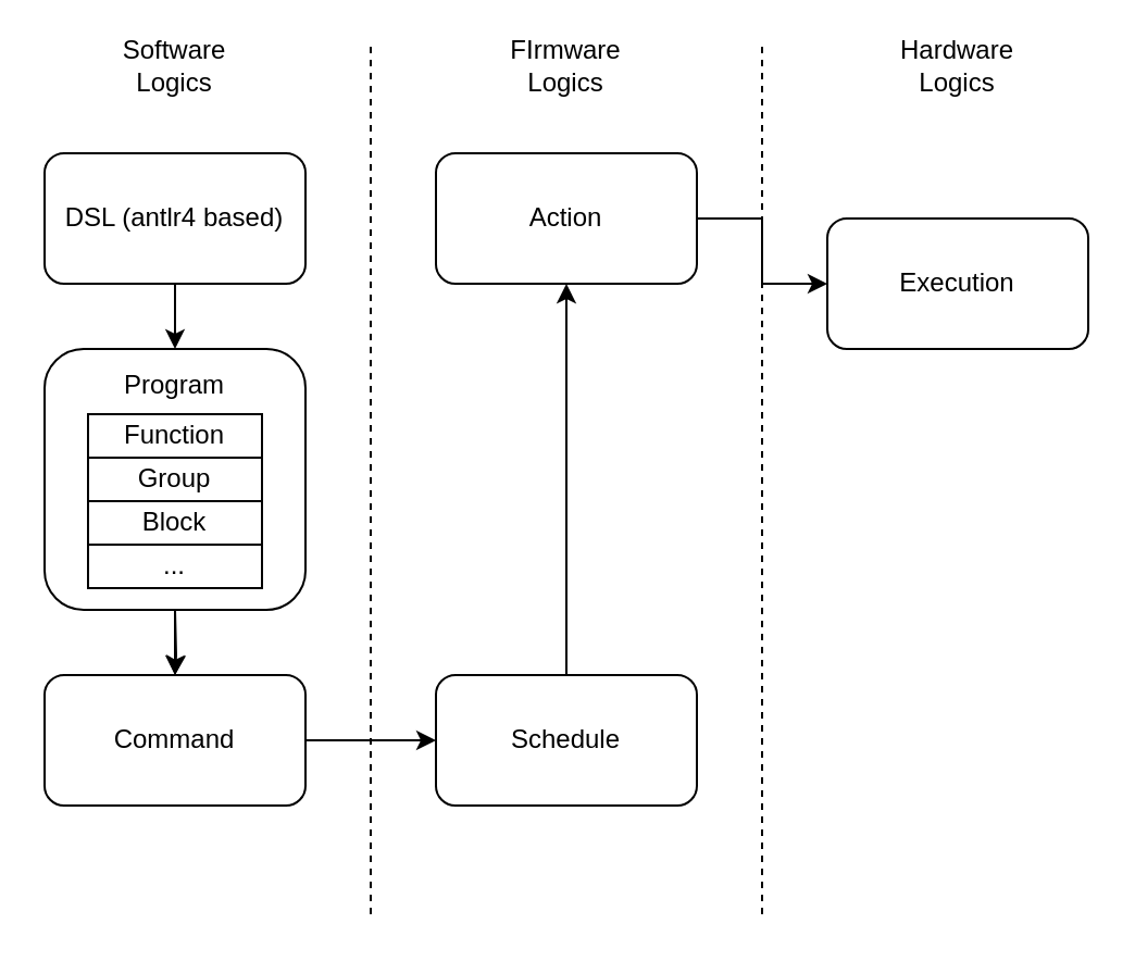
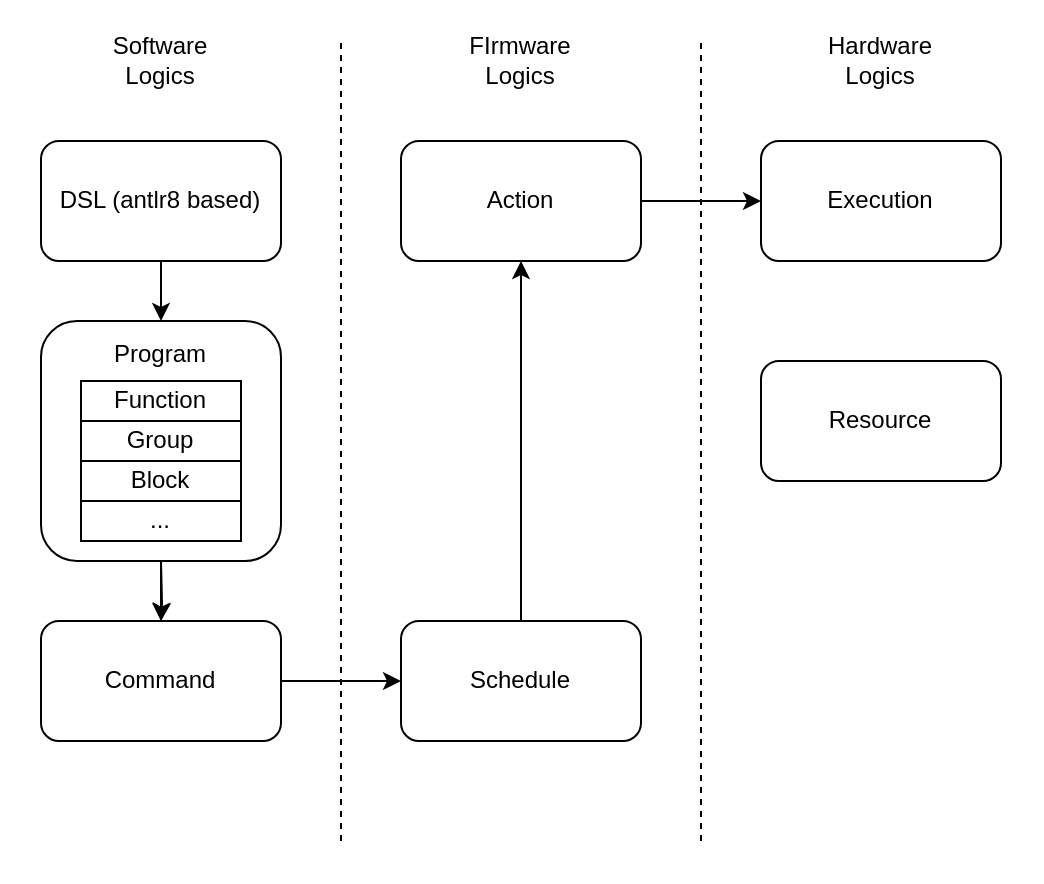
  <mxCell id="0" />
  <mxCell id="1" parent="0" />
  <mxCell id="2" style="edgeStyle=orthogonalEdgeStyle;rounded=0;orthogonalLoop=1;jettySize=auto;html=1;exitX=0.5;exitY=1;exitDx=0;exitDy=0;entryX=0.5;entryY=0;entryDx=0;entryDy=0;" edge="1" parent="1" source="3" target="5"><mxGeometry relative="1" as="geometry" /></mxCell>
- <mxCell id="3" value="DSL (antlr4 based)" style="rounded=1;whiteSpace=wrap;html=1;" vertex="1" parent="1"><mxGeometry x="20" y="70" width="120" height="60" as="geometry" /></mxCell>
+ <mxCell id="3" value="DSL (antlr8 based)" style="rounded=1;whiteSpace=wrap;html=1;" vertex="1" parent="1"><mxGeometry x="20" y="70" width="120" height="60" as="geometry" /></mxCell>
  <mxCell id="4" style="edgeStyle=orthogonalEdgeStyle;rounded=0;orthogonalLoop=1;jettySize=auto;html=1;entryX=0.5;entryY=0;entryDx=0;entryDy=0;" edge="1" parent="1" source="5" target="8"><mxGeometry relative="1" as="geometry" /></mxCell>
  <mxCell id="5" value="Program&lt;br&gt;&lt;br&gt;&lt;br&gt;&lt;br&gt;&lt;br&gt;&lt;br&gt;&lt;br&gt;" style="rounded=1;whiteSpace=wrap;html=1;" vertex="1" parent="1"><mxGeometry x="20" y="160" width="120" height="120" as="geometry" /></mxCell>
  <mxCell id="6" value="Function" style="rounded=0;whiteSpace=wrap;html=1;" vertex="1" parent="1"><mxGeometry x="40" y="190" width="80" height="20" as="geometry" /></mxCell>
  <mxCell id="7" style="edgeStyle=orthogonalEdgeStyle;rounded=0;orthogonalLoop=1;jettySize=auto;html=1;entryX=0;entryY=0.5;entryDx=0;entryDy=0;" edge="1" parent="1" source="8" target="10"><mxGeometry relative="1" as="geometry" /></mxCell>
  <mxCell id="8" value="Command" style="rounded=1;whiteSpace=wrap;html=1;" vertex="1" parent="1"><mxGeometry x="20" y="310" width="120" height="60" as="geometry" /></mxCell>
  <mxCell id="9" style="edgeStyle=orthogonalEdgeStyle;rounded=0;orthogonalLoop=1;jettySize=auto;html=1;exitX=0.5;exitY=0;exitDx=0;exitDy=0;entryX=0.5;entryY=1;entryDx=0;entryDy=0;" edge="1" parent="1" source="10" target="20"><mxGeometry relative="1" as="geometry" /></mxCell>
  <mxCell id="10" value="Schedule" style="rounded=1;whiteSpace=wrap;html=1;" vertex="1" parent="1"><mxGeometry x="200" y="310" width="120" height="60" as="geometry" /></mxCell>
  <mxCell id="11" value="" style="endArrow=none;dashed=1;html=1;" edge="1" parent="1"><mxGeometry width="50" height="50" relative="1" as="geometry"><mxPoint x="170" y="420" as="sourcePoint" /><mxPoint x="170" y="20" as="targetPoint" /></mxGeometry></mxCell>
  <mxCell id="12" value="Software Logics" style="text;html=1;strokeColor=none;fillColor=none;align=center;verticalAlign=middle;whiteSpace=wrap;rounded=0;" vertex="1" parent="1"><mxGeometry x="60" y="20" width="40" height="20" as="geometry" /></mxCell>
  <mxCell id="13" value="FIrmware Logics" style="text;html=1;strokeColor=none;fillColor=none;align=center;verticalAlign=middle;whiteSpace=wrap;rounded=0;" vertex="1" parent="1"><mxGeometry x="240" y="20" width="40" height="20" as="geometry" /></mxCell>
  <mxCell id="14" value="" style="endArrow=none;dashed=1;html=1;" edge="1" parent="1"><mxGeometry width="50" height="50" relative="1" as="geometry"><mxPoint x="350" y="420" as="sourcePoint" /><mxPoint x="350" y="20" as="targetPoint" /></mxGeometry></mxCell>
  <mxCell id="15" value="" style="edgeStyle=orthogonalEdgeStyle;rounded=0;orthogonalLoop=1;jettySize=auto;html=1;" edge="1" parent="1" target="8"><mxGeometry relative="1" as="geometry"><mxPoint x="80" y="280" as="sourcePoint" /></mxGeometry></mxCell>
  <mxCell id="16" value="Group" style="rounded=0;whiteSpace=wrap;html=1;" vertex="1" parent="1"><mxGeometry x="40" y="210" width="80" height="20" as="geometry" /></mxCell>
  <mxCell id="17" value="Block" style="rounded=0;whiteSpace=wrap;html=1;" vertex="1" parent="1"><mxGeometry x="40" y="230" width="80" height="20" as="geometry" /></mxCell>
  <mxCell id="18" value="..." style="rounded=0;whiteSpace=wrap;html=1;" vertex="1" parent="1"><mxGeometry x="40" y="250" width="80" height="20" as="geometry" /></mxCell>
  <mxCell id="19" style="edgeStyle=orthogonalEdgeStyle;rounded=0;orthogonalLoop=1;jettySize=auto;html=1;exitX=1;exitY=0.5;exitDx=0;exitDy=0;entryX=0;entryY=0.5;entryDx=0;entryDy=0;" edge="1" parent="1" source="20" target="22"><mxGeometry relative="1" as="geometry" /></mxCell>
  <mxCell id="20" value="Action" style="rounded=1;whiteSpace=wrap;html=1;" vertex="1" parent="1"><mxGeometry x="200" y="70" width="120" height="60" as="geometry" /></mxCell>
  <mxCell id="21" value="Hardware Logics" style="text;html=1;strokeColor=none;fillColor=none;align=center;verticalAlign=middle;whiteSpace=wrap;rounded=0;" vertex="1" parent="1"><mxGeometry x="420" y="20" width="40" height="20" as="geometry" /></mxCell>
- <mxCell id="22" value="Execution" style="rounded=1;whiteSpace=wrap;html=1;" vertex="1" parent="1"><mxGeometry x="380" y="100" width="120" height="60" as="geometry" /></mxCell>
+ <mxCell id="22" value="Execution" style="rounded=1;whiteSpace=wrap;html=1;" vertex="1" parent="1"><mxGeometry x="380" y="70" width="120" height="60" as="geometry" /></mxCell>
+ <mxCell id="23" value="Resource" style="rounded=1;whiteSpace=wrap;html=1;" vertex="1" parent="1"><mxGeometry x="380" y="180" width="120" height="60" as="geometry" /></mxCell>
